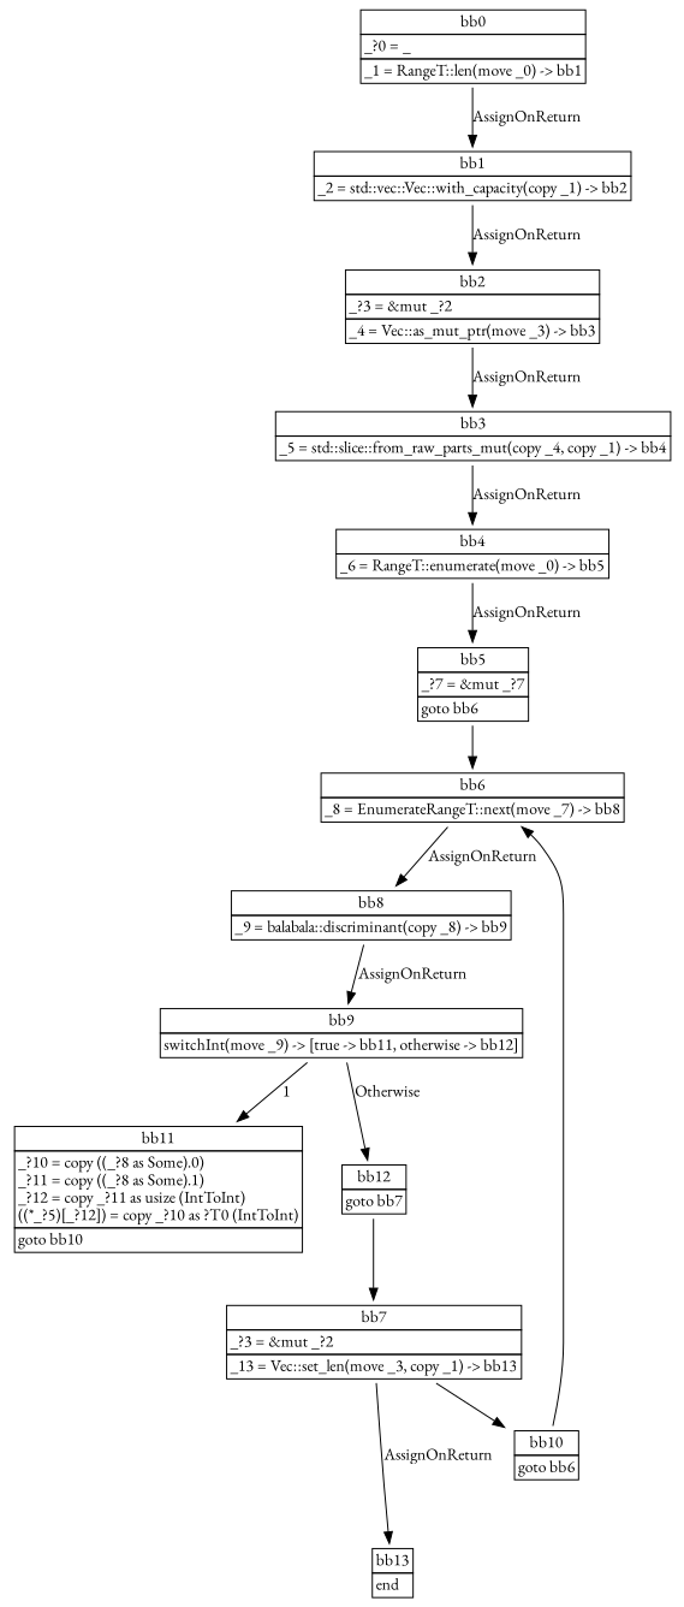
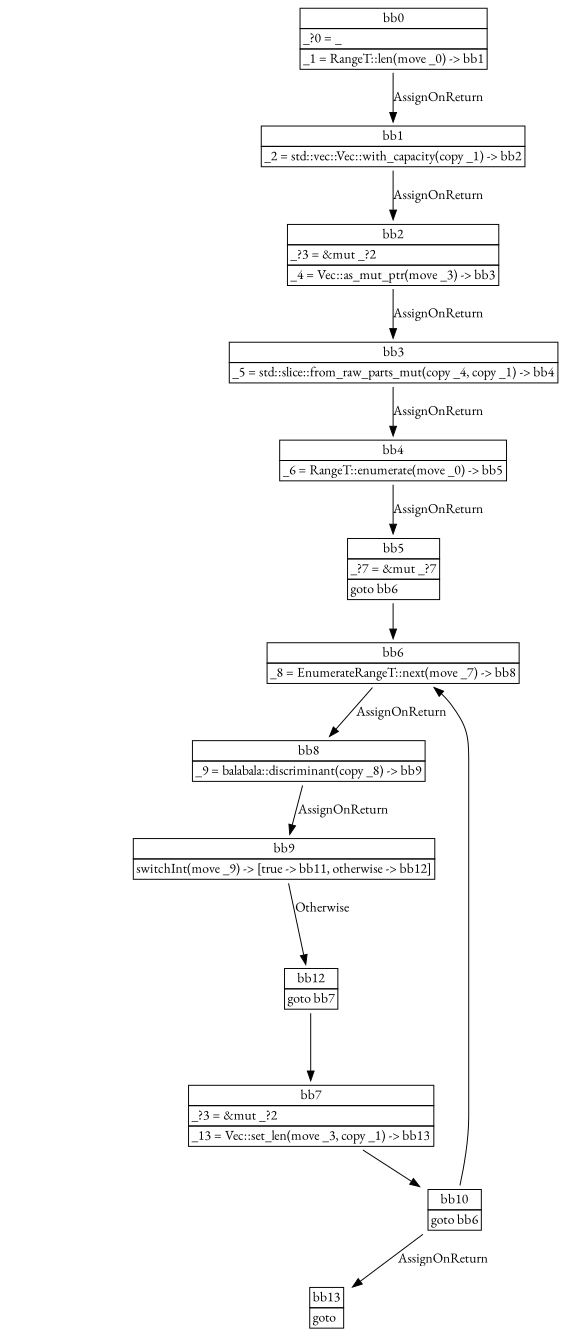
  digraph {
    fontname="EB Garamond"
    node [fontname="EB Garamond" shape=none]
    edge [fontname="EB Garamond"]
    n1 [label=<<table border="0" cellborder="1" cellspacing="0"><tr><td  align="center" colspan="1">bb0</td></tr><tr><td align="left" balign="left">_?0 = _<br/></td></tr><tr><td align="left">_1 = RangeT::len(move _0) -&gt; bb1</td></tr></table>>]
    n2 [label=<<table border="0" cellborder="1" cellspacing="0"><tr><td  align="center" colspan="1">bb1</td></tr><tr><td align="left">_2 = std::vec::Vec::with_capacity(copy _1) -&gt; bb2</td></tr></table>>]
    n3 [label=<<table border="0" cellborder="1" cellspacing="0"><tr><td  align="center" colspan="1">bb2</td></tr><tr><td align="left" balign="left">_?3 = &amp;mut _?2<br/></td></tr><tr><td align="left">_4 = Vec::as_mut_ptr(move _3) -&gt; bb3</td></tr></table>>]
    n4 [label=<<table border="0" cellborder="1" cellspacing="0"><tr><td  align="center" colspan="1">bb3</td></tr><tr><td align="left">_5 = std::slice::from_raw_parts_mut(copy _4, copy _1) -&gt; bb4</td></tr></table>>]
    n5 [label=<<table border="0" cellborder="1" cellspacing="0"><tr><td  align="center" colspan="1">bb4</td></tr><tr><td align="left">_6 = RangeT::enumerate(move _0) -&gt; bb5</td></tr></table>>]
    n6 [label=<<table border="0" cellborder="1" cellspacing="0"><tr><td  align="center" colspan="1">bb5</td></tr><tr><td align="left" balign="left">_?7 = &amp;mut _?7<br/></td></tr><tr><td align="left">goto bb6</td></tr></table>>]
    n7 [label=<<table border="0" cellborder="1" cellspacing="0"><tr><td  align="center" colspan="1">bb6</td></tr><tr><td align="left">_8 = EnumerateRangeT::next(move _7) -&gt; bb8</td></tr></table>>]
    n8 [label=<<table border="0" cellborder="1" cellspacing="0"><tr><td  align="center" colspan="1">bb8</td></tr><tr><td align="left">_9 = balabala::discriminant(copy _8) -&gt; bb9</td></tr></table>>]
    n9 [label=<<table border="0" cellborder="1" cellspacing="0"><tr><td  align="center" colspan="1">bb9</td></tr><tr><td align="left">switchInt(move _9) -&gt; [true -&gt; bb11, otherwise -&gt; bb12]</td></tr></table>>]
    n10 [label=<<table border="0" cellborder="1" cellspacing="0"><tr><td  align="center" colspan="1">bb7</td></tr><tr><td align="left" balign="left">_?3 = &amp;mut _?2<br/></td></tr><tr><td align="left">_13 = Vec::set_len(move _3, copy _1) -&gt; bb13</td></tr></table>>]
-   n11 [label=<<table border="0" cellborder="1" cellspacing="0"><tr><td  align="center" colspan="1">bb13</td></tr><tr><td align="left">end</td></tr></table>>]
+   n11 [label=<<table border="0" cellborder="1" cellspacing="0"><tr><td  align="center" colspan="1">bb13</td></tr><tr><td align="left">goto</td></tr></table>>]
    n12 [label=<<table border="0" cellborder="1" cellspacing="0"><tr><td  align="center" colspan="1">bb10</td></tr><tr><td align="left">goto bb6</td></tr></table>>]
-   n13 [label=<<table border="0" cellborder="1" cellspacing="0"><tr><td  align="center" colspan="1">bb11</td></tr><tr><td align="left" balign="left">_?10 = copy ((_?8 as Some).0)<br/>_?11 = copy ((_?8 as Some).1)<br/>_?12 = copy _?11 as usize (IntToInt)<br/>((*_?5)[_?12]) = copy _?10 as ?T0 (IntToInt)<br/></td></tr><tr><td align="left">goto bb10</td></tr></table>>]
    n14 [label=<<table border="0" cellborder="1" cellspacing="0"><tr><td  align="center" colspan="1">bb12</td></tr><tr><td align="left">goto bb7</td></tr></table>>]
    n1 -> n2 [label=AssignOnReturn]
    n2 -> n3 [label=AssignOnReturn]
    n3 -> n4 [label=AssignOnReturn]
    n4 -> n5 [label=AssignOnReturn]
    n5 -> n6 [label=AssignOnReturn]
    n6 -> n7
    n7 -> n8 [label=AssignOnReturn]
    n8 -> n9 [label=AssignOnReturn]
-   n9 -> n13 [label=1]
    n9 -> n14 [label=Otherwise]
-   n10 -> n11 [label=AssignOnReturn]
+   n12 -> n11 [label=AssignOnReturn]
    n10 -> n12
    n12 -> n7
    n14 -> n10
  }
